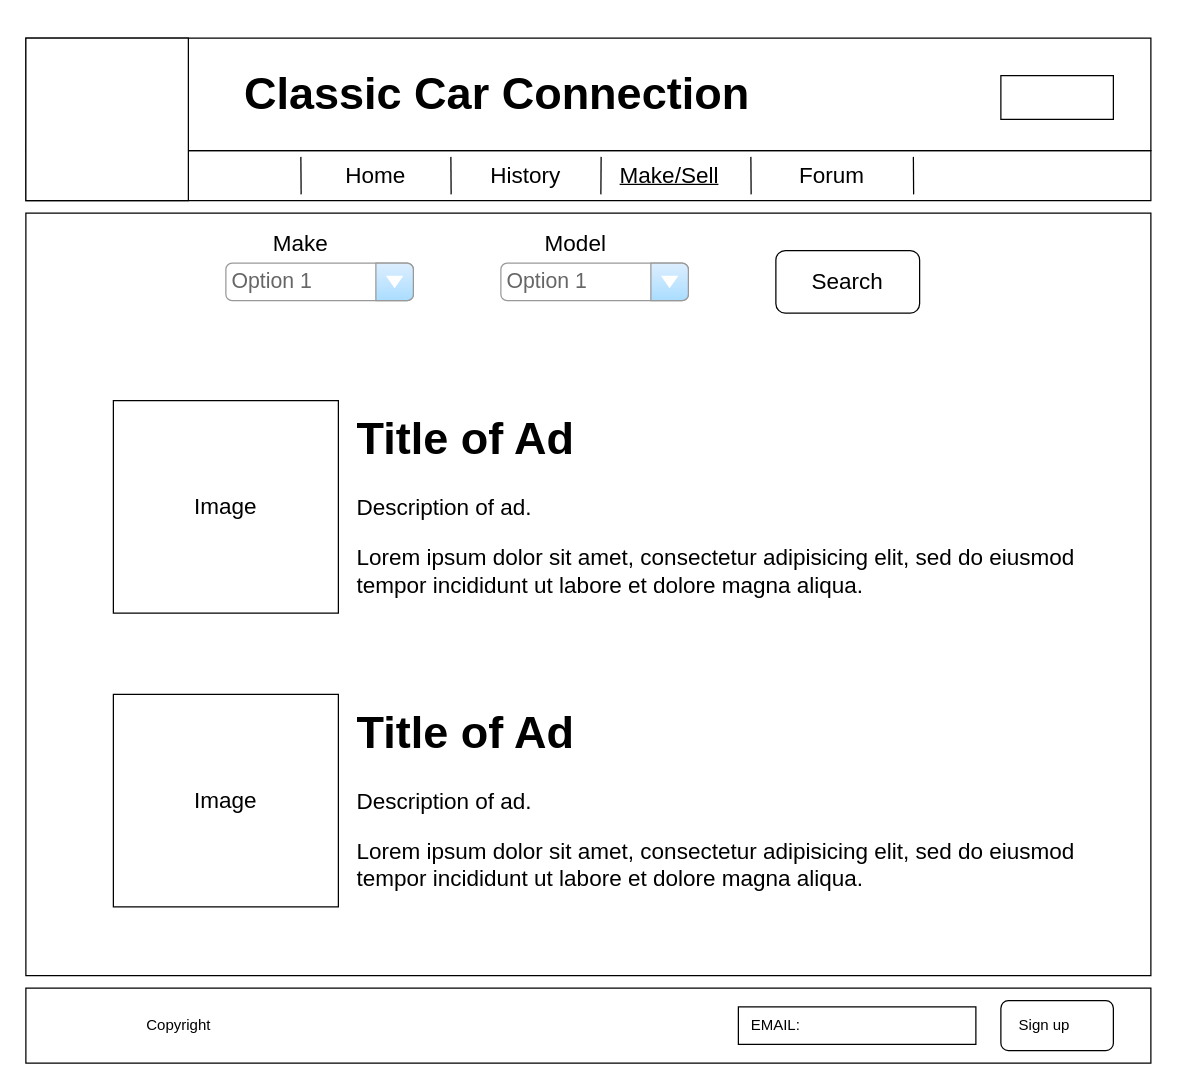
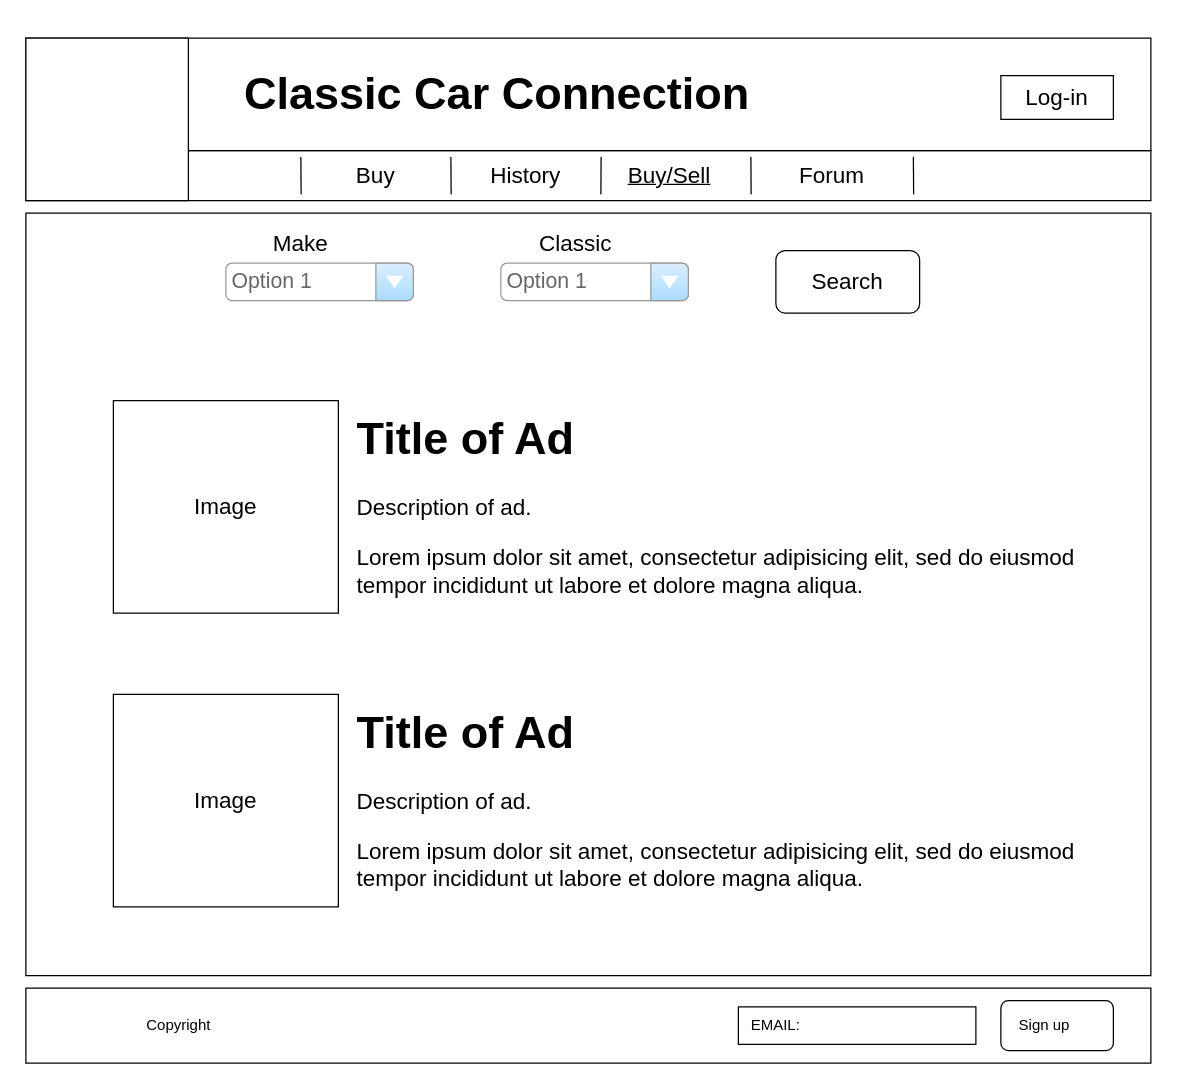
  <mxCell id="0" />
  <mxCell id="1" parent="0" />
  <mxCell id="2" value="" style="rounded=0;whiteSpace=wrap;html=1;fontSize=18;" parent="1" vertex="1"><mxGeometry x="20" y="170" width="900" height="610" as="geometry" /></mxCell>
  <mxCell id="3" value="" style="rounded=0;whiteSpace=wrap;html=1;" parent="1" vertex="1"><mxGeometry x="20" y="120" width="900" height="40" as="geometry" /></mxCell>
  <mxCell id="4" value="" style="rounded=0;whiteSpace=wrap;html=1;" parent="1" vertex="1"><mxGeometry x="20" y="30" width="900" height="90" as="geometry" /></mxCell>
  <mxCell id="5" value="" style="whiteSpace=wrap;html=1;aspect=fixed;" parent="1" vertex="1"><mxGeometry x="20" y="30" width="130" height="130" as="geometry" /></mxCell>
  <mxCell id="6" value="History" style="text;html=1;strokeColor=none;fillColor=none;align=center;verticalAlign=middle;whiteSpace=wrap;rounded=0;fontSize=18;" parent="1" vertex="1"><mxGeometry x="370" y="125" width="100" height="30" as="geometry" /></mxCell>
- <mxCell id="7" value="&lt;u&gt;Make/Sell&lt;/u&gt;" style="text;html=1;strokeColor=none;fillColor=none;align=center;verticalAlign=middle;whiteSpace=wrap;rounded=0;fontSize=18;" parent="1" vertex="1"><mxGeometry x="480" y="125" width="110" height="30" as="geometry" /></mxCell>
- <mxCell id="8" value="Home" style="text;html=1;strokeColor=none;fillColor=none;align=center;verticalAlign=middle;whiteSpace=wrap;rounded=0;fontSize=18;" parent="1" vertex="1"><mxGeometry x="250" y="125" width="100" height="30" as="geometry" /></mxCell>
+ <mxCell id="7" value="&lt;u&gt;Buy/Sell&lt;/u&gt;" style="text;html=1;strokeColor=none;fillColor=none;align=center;verticalAlign=middle;whiteSpace=wrap;rounded=0;fontSize=18;" parent="1" vertex="1"><mxGeometry x="480" y="125" width="110" height="30" as="geometry" /></mxCell>
+ <mxCell id="8" value="Buy" style="text;html=1;strokeColor=none;fillColor=none;align=center;verticalAlign=middle;whiteSpace=wrap;rounded=0;fontSize=18;" parent="1" vertex="1"><mxGeometry x="250" y="125" width="100" height="30" as="geometry" /></mxCell>
  <mxCell id="9" value="" style="endArrow=none;html=1;rounded=0;fontSize=18;exitX=0.378;exitY=0.875;exitDx=0;exitDy=0;exitPerimeter=0;" parent="1" source="3" edge="1"><mxGeometry width="50" height="50" relative="1" as="geometry"><mxPoint x="310" y="175" as="sourcePoint" /><mxPoint x="360" y="125" as="targetPoint" /><Array as="points" /></mxGeometry></mxCell>
  <mxCell id="10" value="" style="endArrow=none;html=1;rounded=0;fontSize=18;exitX=0.378;exitY=0.875;exitDx=0;exitDy=0;exitPerimeter=0;entryX=0;entryY=1;entryDx=0;entryDy=0;" parent="1" target="7" edge="1"><mxGeometry width="50" height="50" relative="1" as="geometry"><mxPoint x="480.2" y="125" as="sourcePoint" /><mxPoint x="480" y="150" as="targetPoint" /><Array as="points" /></mxGeometry></mxCell>
  <mxCell id="11" value="" style="endArrow=none;html=1;rounded=0;fontSize=18;exitX=0.378;exitY=0.875;exitDx=0;exitDy=0;exitPerimeter=0;" parent="1" edge="1"><mxGeometry width="50" height="50" relative="1" as="geometry"><mxPoint x="240.2" y="155" as="sourcePoint" /><mxPoint x="240" y="125" as="targetPoint" /><Array as="points" /></mxGeometry></mxCell>
  <mxCell id="12" value="" style="endArrow=none;html=1;rounded=0;fontSize=18;exitX=0.378;exitY=0.875;exitDx=0;exitDy=0;exitPerimeter=0;" parent="1" edge="1"><mxGeometry width="50" height="50" relative="1" as="geometry"><mxPoint x="600.2" y="155" as="sourcePoint" /><mxPoint x="600" y="125" as="targetPoint" /><Array as="points" /></mxGeometry></mxCell>
  <mxCell id="13" value="&lt;h1&gt;&lt;font style=&quot;font-size: 36px&quot;&gt;Classic Car Connection&lt;/font&gt;&lt;/h1&gt;" style="text;html=1;strokeColor=none;fillColor=none;spacing=5;spacingTop=-20;whiteSpace=wrap;overflow=hidden;rounded=0;fontSize=24;" parent="1" vertex="1"><mxGeometry x="190" y="20" width="600" height="80" as="geometry" /></mxCell>
  <mxCell id="14" value="" style="rounded=0;whiteSpace=wrap;html=1;fontSize=18;" parent="1" vertex="1"><mxGeometry x="20" y="790" width="900" height="60" as="geometry" /></mxCell>
  <mxCell id="15" value="Forum" style="text;html=1;strokeColor=none;fillColor=none;align=center;verticalAlign=middle;whiteSpace=wrap;rounded=0;fontSize=18;" parent="1" vertex="1"><mxGeometry x="610" y="125" width="110" height="30" as="geometry" /></mxCell>
  <mxCell id="16" value="" style="endArrow=none;html=1;rounded=0;fontSize=18;exitX=0.378;exitY=0.875;exitDx=0;exitDy=0;exitPerimeter=0;" parent="1" edge="1"><mxGeometry width="50" height="50" relative="1" as="geometry"><mxPoint x="730.2" y="155" as="sourcePoint" /><mxPoint x="730" y="125" as="targetPoint" /><Array as="points" /></mxGeometry></mxCell>
  <mxCell id="17" value="" style="rounded=0;whiteSpace=wrap;html=1;fontSize=18;" parent="1" vertex="1"><mxGeometry x="800" y="60" width="90" height="35" as="geometry" /></mxCell>
+ <mxCell id="18" value="Log-in" style="text;html=1;strokeColor=none;fillColor=none;align=center;verticalAlign=middle;whiteSpace=wrap;rounded=0;fontSize=18;" parent="1" vertex="1"><mxGeometry x="800" y="62.5" width="90" height="30" as="geometry" /></mxCell>
  <mxCell id="19" value="Copyright" style="text;html=1;strokeColor=none;fillColor=none;align=center;verticalAlign=middle;whiteSpace=wrap;rounded=0;" parent="1" vertex="1"><mxGeometry x="75" y="805" width="135" height="30" as="geometry" /></mxCell>
  <mxCell id="20" value="" style="rounded=0;whiteSpace=wrap;html=1;" parent="1" vertex="1"><mxGeometry x="590" y="805" width="190" height="30" as="geometry" /></mxCell>
  <mxCell id="21" value="EMAIL:" style="text;html=1;strokeColor=none;fillColor=none;align=center;verticalAlign=middle;whiteSpace=wrap;rounded=0;" parent="1" vertex="1"><mxGeometry x="590" y="805" width="60" height="30" as="geometry" /></mxCell>
  <mxCell id="22" value="" style="rounded=1;whiteSpace=wrap;html=1;" parent="1" vertex="1"><mxGeometry x="800" y="800" width="90" height="40" as="geometry" /></mxCell>
  <mxCell id="23" value="Sign up" style="text;html=1;strokeColor=none;fillColor=none;align=center;verticalAlign=middle;whiteSpace=wrap;rounded=0;" parent="1" vertex="1"><mxGeometry x="805" y="805" width="60" height="30" as="geometry" /></mxCell>
  <mxCell id="24" value="Option 1" style="strokeWidth=1;shadow=0;dashed=0;align=center;html=1;shape=mxgraph.mockup.forms.comboBox;strokeColor=#999999;fillColor=#ddeeff;align=left;fillColor2=#aaddff;mainText=;fontColor=#666666;fontSize=17;spacingLeft=3;" vertex="1" parent="1"><mxGeometry x="180" y="210" width="150" height="30" as="geometry" /></mxCell>
  <mxCell id="25" value="Make" style="text;html=1;strokeColor=none;fillColor=none;align=center;verticalAlign=middle;whiteSpace=wrap;rounded=0;fontSize=18;" vertex="1" parent="1"><mxGeometry x="180" y="180" width="120" height="30" as="geometry" /></mxCell>
  <mxCell id="26" value="Option 1" style="strokeWidth=1;shadow=0;dashed=0;align=center;html=1;shape=mxgraph.mockup.forms.comboBox;strokeColor=#999999;fillColor=#ddeeff;align=left;fillColor2=#aaddff;mainText=;fontColor=#666666;fontSize=17;spacingLeft=3;" vertex="1" parent="1"><mxGeometry x="400" y="210" width="150" height="30" as="geometry" /></mxCell>
- <mxCell id="27" value="Model" style="text;html=1;strokeColor=none;fillColor=none;align=center;verticalAlign=middle;whiteSpace=wrap;rounded=0;fontSize=18;" vertex="1" parent="1"><mxGeometry x="400" y="180" width="120" height="30" as="geometry" /></mxCell>
+ <mxCell id="27" value="Classic" style="text;html=1;strokeColor=none;fillColor=none;align=center;verticalAlign=middle;whiteSpace=wrap;rounded=0;fontSize=18;" vertex="1" parent="1"><mxGeometry x="400" y="180" width="120" height="30" as="geometry" /></mxCell>
  <mxCell id="28" value="" style="rounded=1;whiteSpace=wrap;html=1;fontSize=18;" vertex="1" parent="1"><mxGeometry x="620" y="200" width="115" height="50" as="geometry" /></mxCell>
  <mxCell id="29" value="Search" style="text;html=1;strokeColor=none;fillColor=none;align=center;verticalAlign=middle;whiteSpace=wrap;rounded=0;fontSize=18;" vertex="1" parent="1"><mxGeometry x="635" y="210" width="85" height="30" as="geometry" /></mxCell>
  <mxCell id="30" value="&lt;h1&gt;Title of Ad&lt;/h1&gt;&lt;p&gt;Description of ad.&lt;/p&gt;&lt;p&gt;Lorem ipsum dolor sit amet, consectetur adipisicing elit, sed do eiusmod tempor incididunt ut labore et dolore magna aliqua.&lt;br&gt;&lt;/p&gt;&lt;p&gt;&lt;br&gt;&lt;/p&gt;" style="text;html=1;strokeColor=none;fillColor=none;spacing=5;spacingTop=-20;whiteSpace=wrap;overflow=hidden;rounded=0;fontSize=18;" vertex="1" parent="1"><mxGeometry x="280" y="315" width="620" height="205" as="geometry" /></mxCell>
  <mxCell id="31" value="" style="rounded=0;whiteSpace=wrap;html=1;fontSize=18;" vertex="1" parent="1"><mxGeometry x="90" y="320" width="180" height="170" as="geometry" /></mxCell>
  <mxCell id="32" value="&lt;h1&gt;Title of Ad&lt;/h1&gt;&lt;p&gt;Description of ad.&lt;/p&gt;&lt;p&gt;Lorem ipsum dolor sit amet, consectetur adipisicing elit, sed do eiusmod tempor incididunt ut labore et dolore magna aliqua.&lt;br&gt;&lt;/p&gt;&lt;p&gt;&lt;br&gt;&lt;/p&gt;" style="text;html=1;strokeColor=none;fillColor=none;spacing=5;spacingTop=-20;whiteSpace=wrap;overflow=hidden;rounded=0;fontSize=18;" vertex="1" parent="1"><mxGeometry x="280" y="550" width="620" height="205" as="geometry" /></mxCell>
  <mxCell id="33" value="" style="rounded=0;whiteSpace=wrap;html=1;fontSize=18;" vertex="1" parent="1"><mxGeometry x="90" y="555" width="180" height="170" as="geometry" /></mxCell>
  <mxCell id="34" value="Image" style="text;html=1;strokeColor=none;fillColor=none;align=center;verticalAlign=middle;whiteSpace=wrap;rounded=0;fontSize=18;" vertex="1" parent="1"><mxGeometry x="150" y="390" width="60" height="30" as="geometry" /></mxCell>
  <mxCell id="35" value="Image" style="text;html=1;strokeColor=none;fillColor=none;align=center;verticalAlign=middle;whiteSpace=wrap;rounded=0;fontSize=18;" vertex="1" parent="1"><mxGeometry x="150" y="625" width="60" height="30" as="geometry" /></mxCell>
